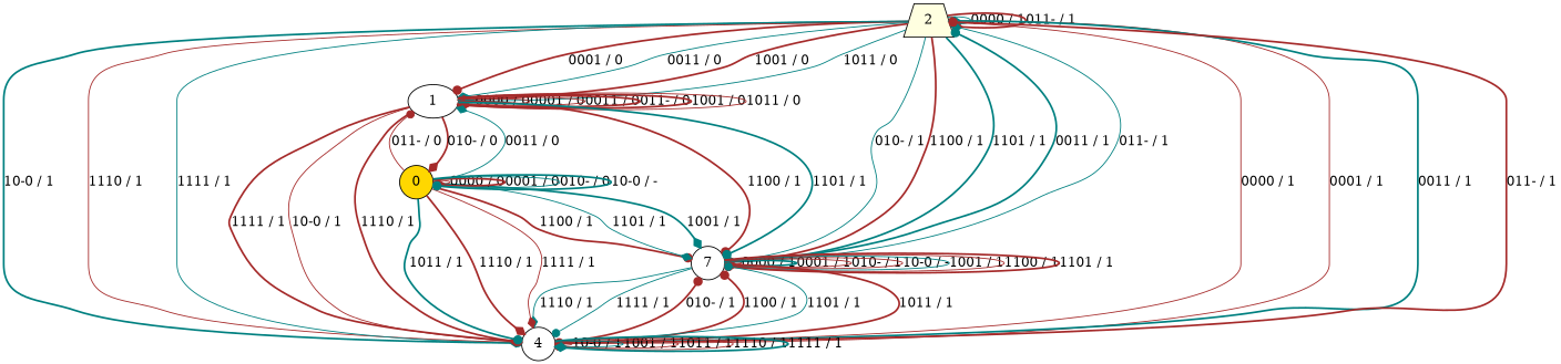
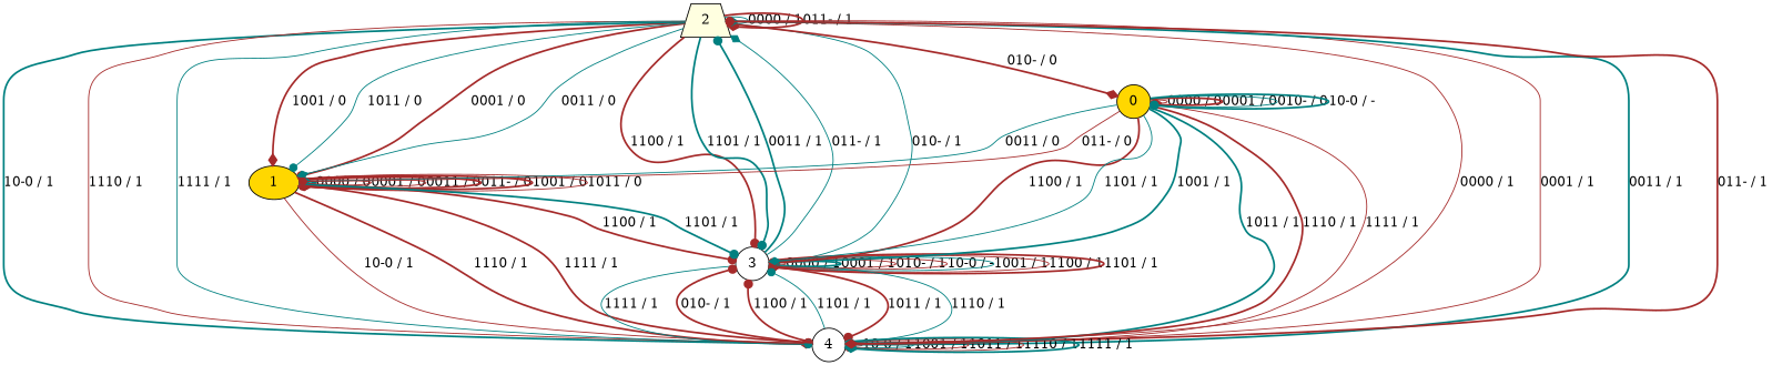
  digraph {
    node [fillcolor=gold shape=circle style=filled]
    edge [arrowhead=dot color=brown style=solid]
    2 [fillcolor=lightyellow shape=trapezium]
-   1 [fillcolor=white shape=ellipse]
-   3 [fillcolor=white label=7]
+   1 [shape=ellipse]
+   3 [fillcolor=white]
    4 [fillcolor=white]
    0
    2 -> 2 [arrowhead=diamond color=teal label="0000 / 1"]
    2 -> 2 [arrowhead=diamond label="011- / 1" style=bold]
    2 -> 1 [label="0001 / 0" style=bold]
    2 -> 1 [arrowhead=diamond color=teal label="0011 / 0"]
    2 -> 1 [arrowhead=diamond label="1001 / 0" style=bold]
    2 -> 1 [color=teal label="1011 / 0"]
    2 -> 3 [arrowhead=diamond color=teal label="010- / 1"]
    2 -> 3 [label="1100 / 1" style=bold]
    2 -> 3 [color=teal label="1101 / 1" style=bold]
    2 -> 4 [arrowhead=diamond color=teal label="10-0 / 1" style=bold]
    2 -> 4 [arrowhead=diamond label="1110 / 1"]
    2 -> 4 [color=teal label="1111 / 1"]
    1 -> 1 [color=teal label="0000 / 0" style=bold]
    1 -> 1 [arrowhead=diamond label="0001 / 0"]
    1 -> 1 [arrowhead=diamond label="0011 / 0"]
    1 -> 1 [label="011- / 0" style=bold]
    1 -> 1 [arrowhead=diamond label="1001 / 0" style=bold]
    1 -> 1 [arrowhead=diamond label="1011 / 0"]
    1 -> 3 [label="1100 / 1" style=bold]
    1 -> 3 [color=teal label="1101 / 1" style=bold]
    1 -> 4 [arrowhead=diamond label="10-0 / 1"]
    1 -> 4 [arrowhead=diamond label="1110 / 1" style=bold]
    1 -> 4 [label="1111 / 1" style=bold]
-   1 -> 0 [arrowhead=diamond label="010- / 0" style=bold]
+   2 -> 0 [arrowhead=diamond label="010- / 0" style=bold]
    3 -> 2 [color=teal label="0011 / 1" style=bold]
    3 -> 2 [arrowhead=diamond color=teal label="011- / 1"]
    3 -> 3 [arrowhead=diamond label="0000 / 1"]
    3 -> 3 [color=teal label="0001 / 1" style=bold]
    3 -> 3 [arrowhead=diamond label="010- / 1"]
    3 -> 3 [arrowhead=diamond label="10-0 / -"]
    3 -> 3 [color=teal label="1001 / 1"]
    3 -> 3 [label="1100 / 1"]
    3 -> 3 [label="1101 / 1" style=bold]
    3 -> 4 [label="1011 / 1" style=bold]
    3 -> 4 [arrowhead=diamond color=teal label="1110 / 1"]
    3 -> 4 [color=teal label="1111 / 1"]
    4 -> 2 [label="0000 / 1"]
    4 -> 2 [label="0001 / 1"]
    4 -> 2 [arrowhead=diamond color=teal label="0011 / 1" style=bold]
    4 -> 2 [label="011- / 1" style=bold]
    4 -> 3 [label="010- / 1" style=bold]
    4 -> 3 [label="1100 / 1" style=bold]
    4 -> 3 [color=teal label="1101 / 1"]
    4 -> 4 [label="10-0 / 1"]
    4 -> 4 [arrowhead=diamond color=teal label="1001 / 1"]
    4 -> 4 [label="1011 / 1"]
    4 -> 4 [arrowhead=diamond label="1110 / 1"]
    4 -> 4 [arrowhead=diamond color=teal label="1111 / 1" style=bold]
    0 -> 1 [arrowhead=diamond color=teal label="0011 / 0"]
    0 -> 1 [label="011- / 0"]
    0 -> 3 [arrowhead=diamond color=teal label="1001 / 1" style=bold]
    0 -> 3 [label="1100 / 1" style=bold]
    0 -> 3 [arrowhead=diamond color=teal label="1101 / 1"]
    0 -> 4 [color=teal label="1011 / 1" style=bold]
    0 -> 4 [arrowhead=diamond label="1110 / 1" style=bold]
    0 -> 4 [arrowhead=diamond label="1111 / 1"]
    0 -> 0 [arrowhead=diamond label="0000 / 0"]
    0 -> 0 [label="0001 / 0" style=bold]
    0 -> 0 [color=teal label="010- / 0"]
    0 -> 0 [color=teal label="10-0 / -" style=bold]
  }
